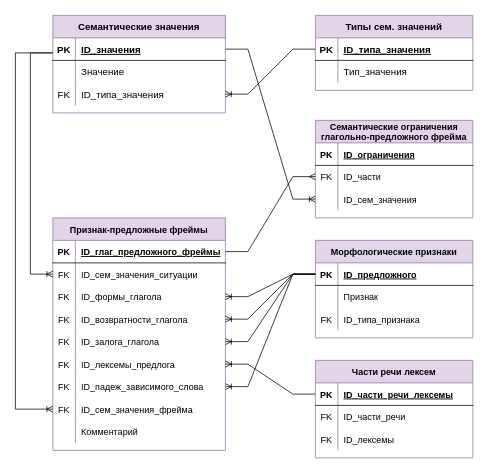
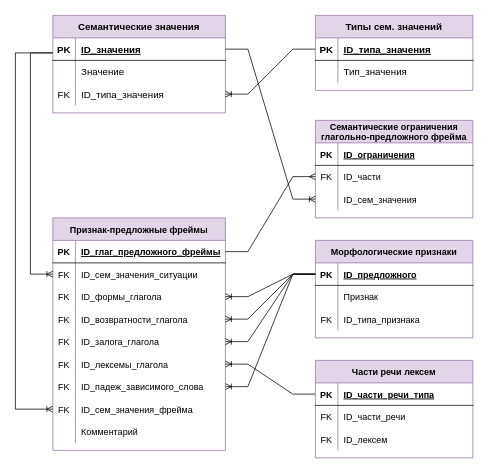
  <mxCell id="0" />
  <mxCell id="1" parent="0" />
  <mxCell id="2" value="Признак-предложные фреймы" style="shape=table;startSize=30;container=1;collapsible=1;childLayout=tableLayout;fixedRows=1;rowLines=0;fontStyle=1;align=center;resizeLast=1;fillColor=#e1d5e7;strokeColor=#9673a6;" vertex="1" parent="1"><mxGeometry x="70" y="290" width="230" height="310" as="geometry" /></mxCell>
  <mxCell id="3" value="" style="shape=tableRow;horizontal=0;startSize=0;swimlaneHead=0;swimlaneBody=0;fillColor=none;collapsible=0;dropTarget=0;points=[[0,0.5],[1,0.5]];portConstraint=eastwest;top=0;left=0;right=0;bottom=1;" vertex="1" parent="2"><mxGeometry y="30" width="230" height="30" as="geometry" /></mxCell>
  <mxCell id="4" value="PK" style="shape=partialRectangle;connectable=0;fillColor=none;top=0;left=0;bottom=0;right=0;fontStyle=1;overflow=hidden;" vertex="1" parent="3"><mxGeometry width="30" height="30" as="geometry"><mxRectangle width="30" height="30" as="alternateBounds" /></mxGeometry></mxCell>
  <mxCell id="5" value="ID_глаг_предложного_фреймы" style="shape=partialRectangle;connectable=0;fillColor=none;top=0;left=0;bottom=0;right=0;align=left;spacingLeft=6;fontStyle=5;overflow=hidden;" vertex="1" parent="3"><mxGeometry x="30" width="200" height="30" as="geometry"><mxRectangle width="200" height="30" as="alternateBounds" /></mxGeometry></mxCell>
  <mxCell id="6" value="" style="shape=tableRow;horizontal=0;startSize=0;swimlaneHead=0;swimlaneBody=0;fillColor=none;collapsible=0;dropTarget=0;points=[[0,0.5],[1,0.5]];portConstraint=eastwest;top=0;left=0;right=0;bottom=0;" vertex="1" parent="2"><mxGeometry y="60" width="230" height="30" as="geometry" /></mxCell>
  <mxCell id="7" value="FK" style="shape=partialRectangle;connectable=0;fillColor=none;top=0;left=0;bottom=0;right=0;editable=1;overflow=hidden;" vertex="1" parent="6"><mxGeometry width="30" height="30" as="geometry"><mxRectangle width="30" height="30" as="alternateBounds" /></mxGeometry></mxCell>
  <mxCell id="8" value="ID_сем_значения_ситуации" style="shape=partialRectangle;connectable=0;fillColor=none;top=0;left=0;bottom=0;right=0;align=left;spacingLeft=6;overflow=hidden;" vertex="1" parent="6"><mxGeometry x="30" width="200" height="30" as="geometry"><mxRectangle width="200" height="30" as="alternateBounds" /></mxGeometry></mxCell>
  <mxCell id="9" value="" style="shape=tableRow;horizontal=0;startSize=0;swimlaneHead=0;swimlaneBody=0;fillColor=none;collapsible=0;dropTarget=0;points=[[0,0.5],[1,0.5]];portConstraint=eastwest;top=0;left=0;right=0;bottom=0;" vertex="1" parent="2"><mxGeometry y="90" width="230" height="30" as="geometry" /></mxCell>
  <mxCell id="10" value="FK" style="shape=partialRectangle;connectable=0;fillColor=none;top=0;left=0;bottom=0;right=0;editable=1;overflow=hidden;" vertex="1" parent="9"><mxGeometry width="30" height="30" as="geometry"><mxRectangle width="30" height="30" as="alternateBounds" /></mxGeometry></mxCell>
  <mxCell id="11" value="ID_формы_глагола" style="shape=partialRectangle;connectable=0;fillColor=none;top=0;left=0;bottom=0;right=0;align=left;spacingLeft=6;overflow=hidden;" vertex="1" parent="9"><mxGeometry x="30" width="200" height="30" as="geometry"><mxRectangle width="200" height="30" as="alternateBounds" /></mxGeometry></mxCell>
  <mxCell id="12" value="" style="shape=tableRow;horizontal=0;startSize=0;swimlaneHead=0;swimlaneBody=0;fillColor=none;collapsible=0;dropTarget=0;points=[[0,0.5],[1,0.5]];portConstraint=eastwest;top=0;left=0;right=0;bottom=0;" vertex="1" parent="2"><mxGeometry y="120" width="230" height="30" as="geometry" /></mxCell>
  <mxCell id="13" value="FK" style="shape=partialRectangle;connectable=0;fillColor=none;top=0;left=0;bottom=0;right=0;editable=1;overflow=hidden;" vertex="1" parent="12"><mxGeometry width="30" height="30" as="geometry"><mxRectangle width="30" height="30" as="alternateBounds" /></mxGeometry></mxCell>
  <mxCell id="14" value="ID_возвратности_глагола" style="shape=partialRectangle;connectable=0;fillColor=none;top=0;left=0;bottom=0;right=0;align=left;spacingLeft=6;overflow=hidden;" vertex="1" parent="12"><mxGeometry x="30" width="200" height="30" as="geometry"><mxRectangle width="200" height="30" as="alternateBounds" /></mxGeometry></mxCell>
  <mxCell id="15" value="" style="shape=tableRow;horizontal=0;startSize=0;swimlaneHead=0;swimlaneBody=0;fillColor=none;collapsible=0;dropTarget=0;points=[[0,0.5],[1,0.5]];portConstraint=eastwest;top=0;left=0;right=0;bottom=0;" vertex="1" parent="2"><mxGeometry y="150" width="230" height="30" as="geometry" /></mxCell>
  <mxCell id="16" value="FK" style="shape=partialRectangle;connectable=0;fillColor=none;top=0;left=0;bottom=0;right=0;editable=1;overflow=hidden;" vertex="1" parent="15"><mxGeometry width="30" height="30" as="geometry"><mxRectangle width="30" height="30" as="alternateBounds" /></mxGeometry></mxCell>
  <mxCell id="17" value="ID_залога_глагола" style="shape=partialRectangle;connectable=0;fillColor=none;top=0;left=0;bottom=0;right=0;align=left;spacingLeft=6;overflow=hidden;" vertex="1" parent="15"><mxGeometry x="30" width="200" height="30" as="geometry"><mxRectangle width="200" height="30" as="alternateBounds" /></mxGeometry></mxCell>
  <mxCell id="18" value="" style="shape=tableRow;horizontal=0;startSize=0;swimlaneHead=0;swimlaneBody=0;fillColor=none;collapsible=0;dropTarget=0;points=[[0,0.5],[1,0.5]];portConstraint=eastwest;top=0;left=0;right=0;bottom=0;" vertex="1" parent="2"><mxGeometry y="180" width="230" height="30" as="geometry" /></mxCell>
  <mxCell id="19" value="FK" style="shape=partialRectangle;connectable=0;fillColor=none;top=0;left=0;bottom=0;right=0;editable=1;overflow=hidden;" vertex="1" parent="18"><mxGeometry width="30" height="30" as="geometry"><mxRectangle width="30" height="30" as="alternateBounds" /></mxGeometry></mxCell>
- <mxCell id="20" value="ID_лексемы_предлога" style="shape=partialRectangle;connectable=0;fillColor=none;top=0;left=0;bottom=0;right=0;align=left;spacingLeft=6;overflow=hidden;" vertex="1" parent="18"><mxGeometry x="30" width="200" height="30" as="geometry"><mxRectangle width="200" height="30" as="alternateBounds" /></mxGeometry></mxCell>
+ <mxCell id="20" value="ID_лексемы_глагола" style="shape=partialRectangle;connectable=0;fillColor=none;top=0;left=0;bottom=0;right=0;align=left;spacingLeft=6;overflow=hidden;" vertex="1" parent="18"><mxGeometry x="30" width="200" height="30" as="geometry"><mxRectangle width="200" height="30" as="alternateBounds" /></mxGeometry></mxCell>
  <mxCell id="21" value="" style="shape=tableRow;horizontal=0;startSize=0;swimlaneHead=0;swimlaneBody=0;fillColor=none;collapsible=0;dropTarget=0;points=[[0,0.5],[1,0.5]];portConstraint=eastwest;top=0;left=0;right=0;bottom=0;" vertex="1" parent="2"><mxGeometry y="210" width="230" height="30" as="geometry" /></mxCell>
  <mxCell id="22" value="FK" style="shape=partialRectangle;connectable=0;fillColor=none;top=0;left=0;bottom=0;right=0;editable=1;overflow=hidden;" vertex="1" parent="21"><mxGeometry width="30" height="30" as="geometry"><mxRectangle width="30" height="30" as="alternateBounds" /></mxGeometry></mxCell>
  <mxCell id="23" value="ID_падеж_зависимого_слова" style="shape=partialRectangle;connectable=0;fillColor=none;top=0;left=0;bottom=0;right=0;align=left;spacingLeft=6;overflow=hidden;" vertex="1" parent="21"><mxGeometry x="30" width="200" height="30" as="geometry"><mxRectangle width="200" height="30" as="alternateBounds" /></mxGeometry></mxCell>
  <mxCell id="24" value="" style="shape=tableRow;horizontal=0;startSize=0;swimlaneHead=0;swimlaneBody=0;fillColor=none;collapsible=0;dropTarget=0;points=[[0,0.5],[1,0.5]];portConstraint=eastwest;top=0;left=0;right=0;bottom=0;" vertex="1" parent="2"><mxGeometry y="240" width="230" height="30" as="geometry" /></mxCell>
  <mxCell id="25" value="FK" style="shape=partialRectangle;connectable=0;fillColor=none;top=0;left=0;bottom=0;right=0;editable=1;overflow=hidden;" vertex="1" parent="24"><mxGeometry width="30" height="30" as="geometry"><mxRectangle width="30" height="30" as="alternateBounds" /></mxGeometry></mxCell>
  <mxCell id="26" value="ID_сем_значения_фрейма" style="shape=partialRectangle;connectable=0;fillColor=none;top=0;left=0;bottom=0;right=0;align=left;spacingLeft=6;overflow=hidden;" vertex="1" parent="24"><mxGeometry x="30" width="200" height="30" as="geometry"><mxRectangle width="200" height="30" as="alternateBounds" /></mxGeometry></mxCell>
  <mxCell id="27" value="" style="shape=tableRow;horizontal=0;startSize=0;swimlaneHead=0;swimlaneBody=0;fillColor=none;collapsible=0;dropTarget=0;points=[[0,0.5],[1,0.5]];portConstraint=eastwest;top=0;left=0;right=0;bottom=0;" vertex="1" parent="2"><mxGeometry y="270" width="230" height="30" as="geometry" /></mxCell>
  <mxCell id="28" value="" style="shape=partialRectangle;connectable=0;fillColor=none;top=0;left=0;bottom=0;right=0;editable=1;overflow=hidden;" vertex="1" parent="27"><mxGeometry width="30" height="30" as="geometry"><mxRectangle width="30" height="30" as="alternateBounds" /></mxGeometry></mxCell>
  <mxCell id="29" value="Комментарий" style="shape=partialRectangle;connectable=0;fillColor=none;top=0;left=0;bottom=0;right=0;align=left;spacingLeft=6;overflow=hidden;" vertex="1" parent="27"><mxGeometry x="30" width="200" height="30" as="geometry"><mxRectangle width="200" height="30" as="alternateBounds" /></mxGeometry></mxCell>
  <mxCell id="30" value="Семантические ограничения &#10;глагольно-предложного фрейма" style="shape=table;startSize=30;container=1;collapsible=1;childLayout=tableLayout;fixedRows=1;rowLines=0;fontStyle=1;align=center;resizeLast=1;fillColor=#e1d5e7;strokeColor=#9673a6;" vertex="1" parent="1"><mxGeometry x="420" y="160" width="210" height="130" as="geometry" /></mxCell>
  <mxCell id="31" value="" style="shape=tableRow;horizontal=0;startSize=0;swimlaneHead=0;swimlaneBody=0;fillColor=none;collapsible=0;dropTarget=0;points=[[0,0.5],[1,0.5]];portConstraint=eastwest;top=0;left=0;right=0;bottom=1;" vertex="1" parent="30"><mxGeometry y="30" width="210" height="30" as="geometry" /></mxCell>
  <mxCell id="32" value="PK" style="shape=partialRectangle;connectable=0;fillColor=none;top=0;left=0;bottom=0;right=0;fontStyle=1;overflow=hidden;" vertex="1" parent="31"><mxGeometry width="30" height="30" as="geometry"><mxRectangle width="30" height="30" as="alternateBounds" /></mxGeometry></mxCell>
  <mxCell id="33" value="ID_ограничения" style="shape=partialRectangle;connectable=0;fillColor=none;top=0;left=0;bottom=0;right=0;align=left;spacingLeft=6;fontStyle=5;overflow=hidden;" vertex="1" parent="31"><mxGeometry x="30" width="180" height="30" as="geometry"><mxRectangle width="180" height="30" as="alternateBounds" /></mxGeometry></mxCell>
  <mxCell id="34" value="" style="shape=tableRow;horizontal=0;startSize=0;swimlaneHead=0;swimlaneBody=0;fillColor=none;collapsible=0;dropTarget=0;points=[[0,0.5],[1,0.5]];portConstraint=eastwest;top=0;left=0;right=0;bottom=0;" vertex="1" parent="30"><mxGeometry y="60" width="210" height="30" as="geometry" /></mxCell>
  <mxCell id="35" value="FK" style="shape=partialRectangle;connectable=0;fillColor=none;top=0;left=0;bottom=0;right=0;editable=1;overflow=hidden;" vertex="1" parent="34"><mxGeometry width="30" height="30" as="geometry"><mxRectangle width="30" height="30" as="alternateBounds" /></mxGeometry></mxCell>
  <mxCell id="36" value="ID_части" style="shape=partialRectangle;connectable=0;fillColor=none;top=0;left=0;bottom=0;right=0;align=left;spacingLeft=6;overflow=hidden;" vertex="1" parent="34"><mxGeometry x="30" width="180" height="30" as="geometry"><mxRectangle width="180" height="30" as="alternateBounds" /></mxGeometry></mxCell>
  <mxCell id="37" value="" style="shape=tableRow;horizontal=0;startSize=0;swimlaneHead=0;swimlaneBody=0;fillColor=none;collapsible=0;dropTarget=0;points=[[0,0.5],[1,0.5]];portConstraint=eastwest;top=0;left=0;right=0;bottom=0;" vertex="1" parent="30"><mxGeometry y="90" width="210" height="30" as="geometry" /></mxCell>
  <mxCell id="38" value="" style="shape=partialRectangle;connectable=0;fillColor=none;top=0;left=0;bottom=0;right=0;editable=1;overflow=hidden;" vertex="1" parent="37"><mxGeometry width="30" height="30" as="geometry"><mxRectangle width="30" height="30" as="alternateBounds" /></mxGeometry></mxCell>
  <mxCell id="39" value="ID_сем_значения" style="shape=partialRectangle;connectable=0;fillColor=none;top=0;left=0;bottom=0;right=0;align=left;spacingLeft=6;overflow=hidden;" vertex="1" parent="37"><mxGeometry x="30" width="180" height="30" as="geometry"><mxRectangle width="180" height="30" as="alternateBounds" /></mxGeometry></mxCell>
  <mxCell id="40" value="Части речи лексем" style="shape=table;startSize=30;container=1;collapsible=1;childLayout=tableLayout;fixedRows=1;rowLines=0;fontStyle=1;align=center;resizeLast=1;fillColor=#e1d5e7;strokeColor=#9673a6;" vertex="1" parent="1"><mxGeometry x="420" y="480" width="210" height="130" as="geometry" /></mxCell>
  <mxCell id="41" value="" style="shape=tableRow;horizontal=0;startSize=0;swimlaneHead=0;swimlaneBody=0;fillColor=none;collapsible=0;dropTarget=0;points=[[0,0.5],[1,0.5]];portConstraint=eastwest;top=0;left=0;right=0;bottom=1;" vertex="1" parent="40"><mxGeometry y="30" width="210" height="30" as="geometry" /></mxCell>
  <mxCell id="42" value="PK" style="shape=partialRectangle;connectable=0;fillColor=none;top=0;left=0;bottom=0;right=0;fontStyle=1;overflow=hidden;" vertex="1" parent="41"><mxGeometry width="30" height="30" as="geometry"><mxRectangle width="30" height="30" as="alternateBounds" /></mxGeometry></mxCell>
- <mxCell id="43" value="ID_части_речи_лексемы" style="shape=partialRectangle;connectable=0;fillColor=none;top=0;left=0;bottom=0;right=0;align=left;spacingLeft=6;fontStyle=5;overflow=hidden;" vertex="1" parent="41"><mxGeometry x="30" width="180" height="30" as="geometry"><mxRectangle width="180" height="30" as="alternateBounds" /></mxGeometry></mxCell>
+ <mxCell id="43" value="ID_части_речи_типа" style="shape=partialRectangle;connectable=0;fillColor=none;top=0;left=0;bottom=0;right=0;align=left;spacingLeft=6;fontStyle=5;overflow=hidden;" vertex="1" parent="41"><mxGeometry x="30" width="180" height="30" as="geometry"><mxRectangle width="180" height="30" as="alternateBounds" /></mxGeometry></mxCell>
  <mxCell id="44" value="" style="shape=tableRow;horizontal=0;startSize=0;swimlaneHead=0;swimlaneBody=0;fillColor=none;collapsible=0;dropTarget=0;points=[[0,0.5],[1,0.5]];portConstraint=eastwest;top=0;left=0;right=0;bottom=0;" vertex="1" parent="40"><mxGeometry y="60" width="210" height="30" as="geometry" /></mxCell>
  <mxCell id="45" value="FK" style="shape=partialRectangle;connectable=0;fillColor=none;top=0;left=0;bottom=0;right=0;editable=1;overflow=hidden;" vertex="1" parent="44"><mxGeometry width="30" height="30" as="geometry"><mxRectangle width="30" height="30" as="alternateBounds" /></mxGeometry></mxCell>
  <mxCell id="46" value="ID_части_речи" style="shape=partialRectangle;connectable=0;fillColor=none;top=0;left=0;bottom=0;right=0;align=left;spacingLeft=6;overflow=hidden;" vertex="1" parent="44"><mxGeometry x="30" width="180" height="30" as="geometry"><mxRectangle width="180" height="30" as="alternateBounds" /></mxGeometry></mxCell>
  <mxCell id="47" value="" style="shape=tableRow;horizontal=0;startSize=0;swimlaneHead=0;swimlaneBody=0;fillColor=none;collapsible=0;dropTarget=0;points=[[0,0.5],[1,0.5]];portConstraint=eastwest;top=0;left=0;right=0;bottom=0;" vertex="1" parent="40"><mxGeometry y="90" width="210" height="30" as="geometry" /></mxCell>
  <mxCell id="48" value="FK" style="shape=partialRectangle;connectable=0;fillColor=none;top=0;left=0;bottom=0;right=0;editable=1;overflow=hidden;" vertex="1" parent="47"><mxGeometry width="30" height="30" as="geometry"><mxRectangle width="30" height="30" as="alternateBounds" /></mxGeometry></mxCell>
- <mxCell id="49" value="ID_лексемы" style="shape=partialRectangle;connectable=0;fillColor=none;top=0;left=0;bottom=0;right=0;align=left;spacingLeft=6;overflow=hidden;" vertex="1" parent="47"><mxGeometry x="30" width="180" height="30" as="geometry"><mxRectangle width="180" height="30" as="alternateBounds" /></mxGeometry></mxCell>
+ <mxCell id="49" value="ID_лексем" style="shape=partialRectangle;connectable=0;fillColor=none;top=0;left=0;bottom=0;right=0;align=left;spacingLeft=6;overflow=hidden;" vertex="1" parent="47"><mxGeometry x="30" width="180" height="30" as="geometry"><mxRectangle width="180" height="30" as="alternateBounds" /></mxGeometry></mxCell>
  <mxCell id="50" value="Морфологические признаки" style="shape=table;startSize=30;container=1;collapsible=1;childLayout=tableLayout;fixedRows=1;rowLines=0;fontStyle=1;align=center;resizeLast=1;fillColor=#e1d5e7;strokeColor=#9673a6;" vertex="1" parent="1"><mxGeometry x="420" y="320" width="210" height="130" as="geometry" /></mxCell>
  <mxCell id="51" value="" style="shape=tableRow;horizontal=0;startSize=0;swimlaneHead=0;swimlaneBody=0;fillColor=none;collapsible=0;dropTarget=0;points=[[0,0.5],[1,0.5]];portConstraint=eastwest;top=0;left=0;right=0;bottom=1;" vertex="1" parent="50"><mxGeometry y="30" width="210" height="30" as="geometry" /></mxCell>
  <mxCell id="52" value="PK" style="shape=partialRectangle;connectable=0;fillColor=none;top=0;left=0;bottom=0;right=0;fontStyle=1;overflow=hidden;" vertex="1" parent="51"><mxGeometry width="30" height="30" as="geometry"><mxRectangle width="30" height="30" as="alternateBounds" /></mxGeometry></mxCell>
  <mxCell id="53" value="ID_предложного" style="shape=partialRectangle;connectable=0;fillColor=none;top=0;left=0;bottom=0;right=0;align=left;spacingLeft=6;fontStyle=5;overflow=hidden;" vertex="1" parent="51"><mxGeometry x="30" width="180" height="30" as="geometry"><mxRectangle width="180" height="30" as="alternateBounds" /></mxGeometry></mxCell>
  <mxCell id="54" value="" style="shape=tableRow;horizontal=0;startSize=0;swimlaneHead=0;swimlaneBody=0;fillColor=none;collapsible=0;dropTarget=0;points=[[0,0.5],[1,0.5]];portConstraint=eastwest;top=0;left=0;right=0;bottom=0;" vertex="1" parent="50"><mxGeometry y="60" width="210" height="30" as="geometry" /></mxCell>
  <mxCell id="55" value="" style="shape=partialRectangle;connectable=0;fillColor=none;top=0;left=0;bottom=0;right=0;editable=1;overflow=hidden;" vertex="1" parent="54"><mxGeometry width="30" height="30" as="geometry"><mxRectangle width="30" height="30" as="alternateBounds" /></mxGeometry></mxCell>
  <mxCell id="56" value="Признак" style="shape=partialRectangle;connectable=0;fillColor=none;top=0;left=0;bottom=0;right=0;align=left;spacingLeft=6;overflow=hidden;" vertex="1" parent="54"><mxGeometry x="30" width="180" height="30" as="geometry"><mxRectangle width="180" height="30" as="alternateBounds" /></mxGeometry></mxCell>
  <mxCell id="57" value="" style="shape=tableRow;horizontal=0;startSize=0;swimlaneHead=0;swimlaneBody=0;fillColor=none;collapsible=0;dropTarget=0;points=[[0,0.5],[1,0.5]];portConstraint=eastwest;top=0;left=0;right=0;bottom=0;" vertex="1" parent="50"><mxGeometry y="90" width="210" height="30" as="geometry" /></mxCell>
  <mxCell id="58" value="FK" style="shape=partialRectangle;connectable=0;fillColor=none;top=0;left=0;bottom=0;right=0;editable=1;overflow=hidden;" vertex="1" parent="57"><mxGeometry width="30" height="30" as="geometry"><mxRectangle width="30" height="30" as="alternateBounds" /></mxGeometry></mxCell>
  <mxCell id="59" value="ID_типа_признака" style="shape=partialRectangle;connectable=0;fillColor=none;top=0;left=0;bottom=0;right=0;align=left;spacingLeft=6;overflow=hidden;" vertex="1" parent="57"><mxGeometry x="30" width="180" height="30" as="geometry"><mxRectangle width="180" height="30" as="alternateBounds" /></mxGeometry></mxCell>
  <mxCell id="60" value="" style="edgeStyle=entityRelationEdgeStyle;fontSize=12;html=1;endArrow=ERoneToMany;rounded=0;" edge="1" parent="1" source="51" target="9"><mxGeometry width="100" height="100" relative="1" as="geometry"><mxPoint x="370" y="500" as="sourcePoint" /><mxPoint x="470" y="400" as="targetPoint" /></mxGeometry></mxCell>
  <mxCell id="61" value="" style="edgeStyle=entityRelationEdgeStyle;fontSize=12;html=1;endArrow=ERoneToMany;rounded=0;" edge="1" parent="1" source="51" target="12"><mxGeometry width="100" height="100" relative="1" as="geometry"><mxPoint x="430" y="345" as="sourcePoint" /><mxPoint x="310" y="405" as="targetPoint" /></mxGeometry></mxCell>
  <mxCell id="62" value="" style="edgeStyle=entityRelationEdgeStyle;fontSize=12;html=1;endArrow=ERoneToMany;rounded=0;" edge="1" parent="1" source="51" target="15"><mxGeometry width="100" height="100" relative="1" as="geometry"><mxPoint x="430" y="345" as="sourcePoint" /><mxPoint x="310" y="435" as="targetPoint" /></mxGeometry></mxCell>
  <mxCell id="63" value="" style="edgeStyle=entityRelationEdgeStyle;fontSize=12;html=1;endArrow=ERoneToMany;rounded=0;" edge="1" parent="1" source="51" target="21"><mxGeometry width="100" height="100" relative="1" as="geometry"><mxPoint x="430" y="345" as="sourcePoint" /><mxPoint x="310" y="465" as="targetPoint" /></mxGeometry></mxCell>
  <mxCell id="64" value="" style="edgeStyle=entityRelationEdgeStyle;fontSize=12;html=1;endArrow=ERoneToMany;rounded=0;" edge="1" parent="1" source="41" target="18"><mxGeometry width="100" height="100" relative="1" as="geometry"><mxPoint x="430" y="345" as="sourcePoint" /><mxPoint x="310" y="525" as="targetPoint" /></mxGeometry></mxCell>
  <mxCell id="65" value="" style="edgeStyle=entityRelationEdgeStyle;fontSize=12;html=1;endArrow=ERmany;rounded=0;" edge="1" parent="1" source="3" target="34"><mxGeometry width="100" height="100" relative="1" as="geometry"><mxPoint x="350" y="330" as="sourcePoint" /><mxPoint x="450" y="230" as="targetPoint" /></mxGeometry></mxCell>
  <mxCell id="66" value="Семантические значения" style="shape=table;startSize=30;container=1;collapsible=1;childLayout=tableLayout;fixedRows=1;rowLines=0;fontStyle=1;align=center;resizeLast=1;fillColor=#e1d5e7;strokeColor=#9673a6;fontSize=13;" vertex="1" parent="1"><mxGeometry x="70" y="20" width="230" height="130" as="geometry" /></mxCell>
  <mxCell id="67" value="" style="shape=tableRow;horizontal=0;startSize=0;swimlaneHead=0;swimlaneBody=0;fillColor=none;collapsible=0;dropTarget=0;points=[[0,0.5],[1,0.5]];portConstraint=eastwest;top=0;left=0;right=0;bottom=1;fontSize=13;" vertex="1" parent="66"><mxGeometry y="30" width="230" height="30" as="geometry" /></mxCell>
  <mxCell id="68" value="PK" style="shape=partialRectangle;connectable=0;fillColor=none;top=0;left=0;bottom=0;right=0;fontStyle=1;overflow=hidden;fontSize=13;" vertex="1" parent="67"><mxGeometry width="30" height="30" as="geometry"><mxRectangle width="30" height="30" as="alternateBounds" /></mxGeometry></mxCell>
  <mxCell id="69" value="ID_значения" style="shape=partialRectangle;connectable=0;fillColor=none;top=0;left=0;bottom=0;right=0;align=left;spacingLeft=6;fontStyle=5;overflow=hidden;fontSize=13;" vertex="1" parent="67"><mxGeometry x="30" width="200" height="30" as="geometry"><mxRectangle width="200" height="30" as="alternateBounds" /></mxGeometry></mxCell>
  <mxCell id="70" value="" style="shape=tableRow;horizontal=0;startSize=0;swimlaneHead=0;swimlaneBody=0;fillColor=none;collapsible=0;dropTarget=0;points=[[0,0.5],[1,0.5]];portConstraint=eastwest;top=0;left=0;right=0;bottom=0;fontSize=13;" vertex="1" parent="66"><mxGeometry y="60" width="230" height="30" as="geometry" /></mxCell>
  <mxCell id="71" value="" style="shape=partialRectangle;connectable=0;fillColor=none;top=0;left=0;bottom=0;right=0;editable=1;overflow=hidden;fontSize=13;" vertex="1" parent="70"><mxGeometry width="30" height="30" as="geometry"><mxRectangle width="30" height="30" as="alternateBounds" /></mxGeometry></mxCell>
  <mxCell id="72" value="Значение" style="shape=partialRectangle;connectable=0;fillColor=none;top=0;left=0;bottom=0;right=0;align=left;spacingLeft=6;overflow=hidden;fontSize=13;" vertex="1" parent="70"><mxGeometry x="30" width="200" height="30" as="geometry"><mxRectangle width="200" height="30" as="alternateBounds" /></mxGeometry></mxCell>
  <mxCell id="73" value="" style="shape=tableRow;horizontal=0;startSize=0;swimlaneHead=0;swimlaneBody=0;fillColor=none;collapsible=0;dropTarget=0;points=[[0,0.5],[1,0.5]];portConstraint=eastwest;top=0;left=0;right=0;bottom=0;fontSize=13;" vertex="1" parent="66"><mxGeometry y="90" width="230" height="30" as="geometry" /></mxCell>
  <mxCell id="74" value="FK" style="shape=partialRectangle;connectable=0;fillColor=none;top=0;left=0;bottom=0;right=0;editable=1;overflow=hidden;fontSize=13;" vertex="1" parent="73"><mxGeometry width="30" height="30" as="geometry"><mxRectangle width="30" height="30" as="alternateBounds" /></mxGeometry></mxCell>
  <mxCell id="75" value="ID_типа_значения" style="shape=partialRectangle;connectable=0;fillColor=none;top=0;left=0;bottom=0;right=0;align=left;spacingLeft=6;overflow=hidden;fontSize=13;" vertex="1" parent="73"><mxGeometry x="30" width="200" height="30" as="geometry"><mxRectangle width="200" height="30" as="alternateBounds" /></mxGeometry></mxCell>
  <mxCell id="76" value="Типы сем. значений" style="shape=table;startSize=30;container=1;collapsible=1;childLayout=tableLayout;fixedRows=1;rowLines=0;fontStyle=1;align=center;resizeLast=1;fillColor=#e1d5e7;strokeColor=#9673a6;fontSize=13;" vertex="1" parent="1"><mxGeometry x="420" y="20" width="210" height="100" as="geometry" /></mxCell>
  <mxCell id="77" value="" style="shape=tableRow;horizontal=0;startSize=0;swimlaneHead=0;swimlaneBody=0;fillColor=none;collapsible=0;dropTarget=0;points=[[0,0.5],[1,0.5]];portConstraint=eastwest;top=0;left=0;right=0;bottom=1;fontSize=13;" vertex="1" parent="76"><mxGeometry y="30" width="210" height="30" as="geometry" /></mxCell>
  <mxCell id="78" value="PK" style="shape=partialRectangle;connectable=0;fillColor=none;top=0;left=0;bottom=0;right=0;fontStyle=1;overflow=hidden;fontSize=13;" vertex="1" parent="77"><mxGeometry width="30" height="30" as="geometry"><mxRectangle width="30" height="30" as="alternateBounds" /></mxGeometry></mxCell>
  <mxCell id="79" value="ID_типа_значения" style="shape=partialRectangle;connectable=0;fillColor=none;top=0;left=0;bottom=0;right=0;align=left;spacingLeft=6;fontStyle=5;overflow=hidden;fontSize=13;" vertex="1" parent="77"><mxGeometry x="30" width="180" height="30" as="geometry"><mxRectangle width="180" height="30" as="alternateBounds" /></mxGeometry></mxCell>
  <mxCell id="80" value="" style="shape=tableRow;horizontal=0;startSize=0;swimlaneHead=0;swimlaneBody=0;fillColor=none;collapsible=0;dropTarget=0;points=[[0,0.5],[1,0.5]];portConstraint=eastwest;top=0;left=0;right=0;bottom=0;fontSize=13;" vertex="1" parent="76"><mxGeometry y="60" width="210" height="30" as="geometry" /></mxCell>
  <mxCell id="81" value="" style="shape=partialRectangle;connectable=0;fillColor=none;top=0;left=0;bottom=0;right=0;editable=1;overflow=hidden;fontSize=13;" vertex="1" parent="80"><mxGeometry width="30" height="30" as="geometry"><mxRectangle width="30" height="30" as="alternateBounds" /></mxGeometry></mxCell>
  <mxCell id="82" value="Тип_значения" style="shape=partialRectangle;connectable=0;fillColor=none;top=0;left=0;bottom=0;right=0;align=left;spacingLeft=6;overflow=hidden;fontSize=13;" vertex="1" parent="80"><mxGeometry x="30" width="180" height="30" as="geometry"><mxRectangle width="180" height="30" as="alternateBounds" /></mxGeometry></mxCell>
  <mxCell id="83" value="" style="edgeStyle=entityRelationEdgeStyle;fontSize=13;html=1;endArrow=ERoneToMany;rounded=0;" edge="1" parent="1" source="77" target="73"><mxGeometry width="100" height="100" relative="1" as="geometry"><mxPoint x="340" y="495" as="sourcePoint" /><mxPoint x="440" y="395" as="targetPoint" /></mxGeometry></mxCell>
  <mxCell id="84" value="" style="edgeStyle=orthogonalEdgeStyle;fontSize=12;html=1;endArrow=ERoneToMany;rounded=0;" edge="1" parent="1" source="67" target="6"><mxGeometry width="100" height="100" relative="1" as="geometry"><mxPoint x="300" y="230" as="sourcePoint" /><mxPoint x="400" y="130" as="targetPoint" /><Array as="points"><mxPoint x="40" y="70" /><mxPoint x="40" y="365" /></Array></mxGeometry></mxCell>
  <mxCell id="85" value="" style="edgeStyle=orthogonalEdgeStyle;fontSize=12;html=1;endArrow=ERoneToMany;rounded=0;" edge="1" parent="1" source="67" target="24"><mxGeometry width="100" height="100" relative="1" as="geometry"><mxPoint x="300" y="350" as="sourcePoint" /><mxPoint x="400" y="250" as="targetPoint" /><Array as="points"><mxPoint x="20" y="70" /><mxPoint x="20" y="545" /></Array></mxGeometry></mxCell>
  <mxCell id="86" value="" style="edgeStyle=entityRelationEdgeStyle;fontSize=12;html=1;endArrow=ERoneToMany;rounded=0;" edge="1" parent="1" source="67" target="37"><mxGeometry width="100" height="100" relative="1" as="geometry"><mxPoint x="300" y="350" as="sourcePoint" /><mxPoint x="400" y="250" as="targetPoint" /></mxGeometry></mxCell>
